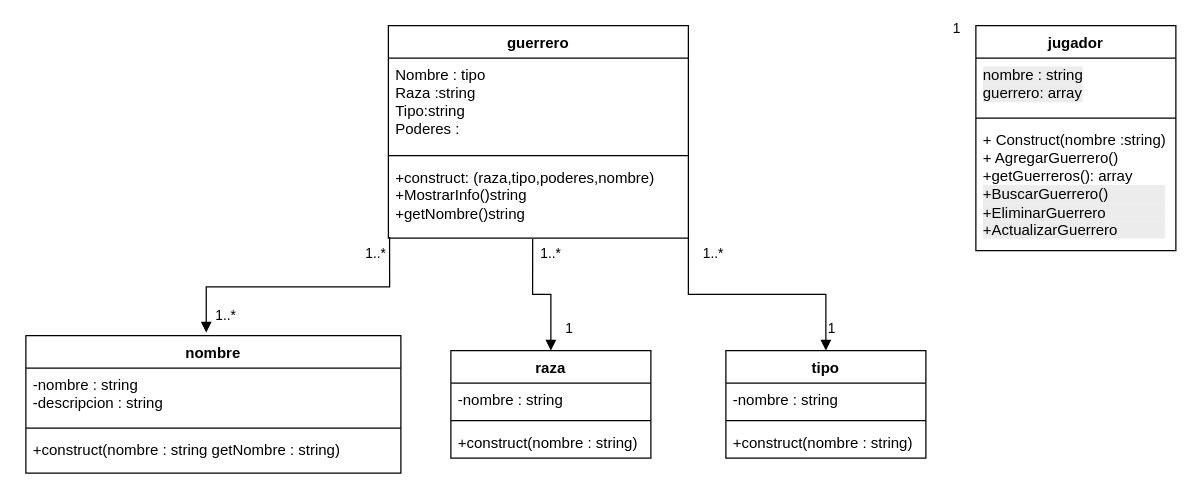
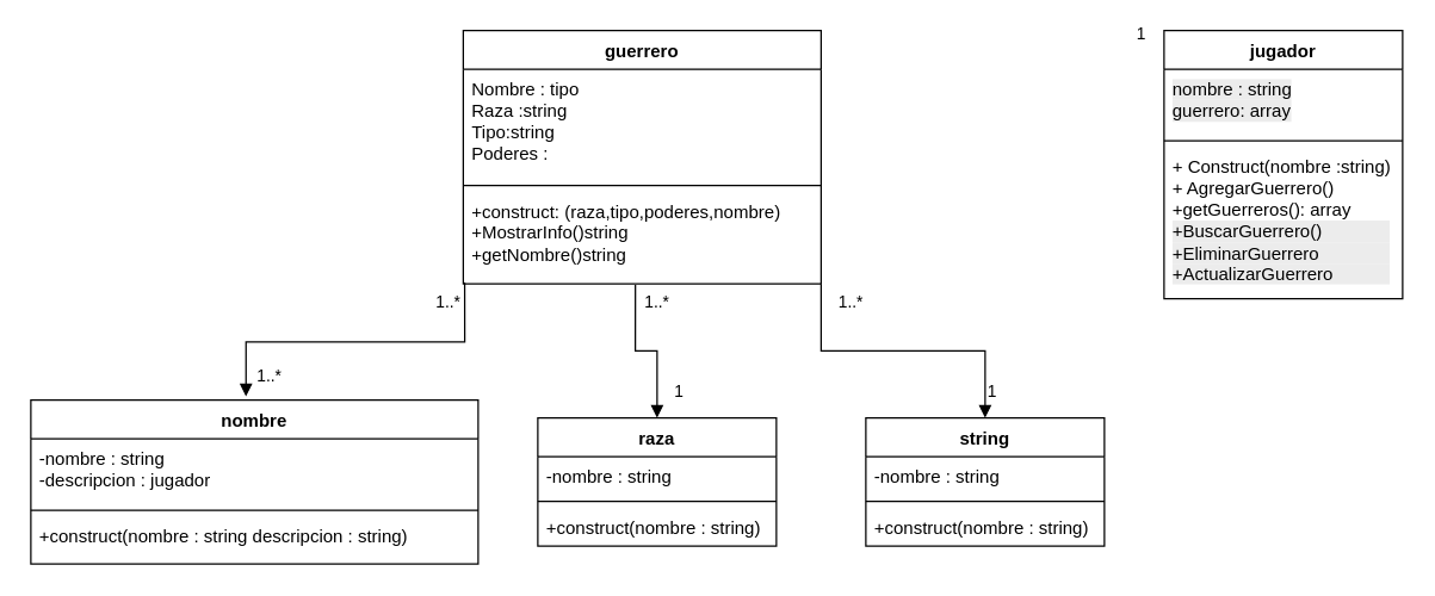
  <mxCell id="0" />
  <mxCell id="1" parent="0" />
  <mxCell id="2" value="jugador" style="swimlane;fontStyle=1;align=center;verticalAlign=top;childLayout=stackLayout;horizontal=1;startSize=26;horizontalStack=0;resizeParent=1;resizeParentMax=0;resizeLast=0;collapsible=1;marginBottom=0;whiteSpace=wrap;html=1;" vertex="1" parent="1"><mxGeometry x="780" y="20" width="160" height="180" as="geometry" /></mxCell>
  <mxCell id="3" value="&lt;span style=&quot;color: rgb(0, 0, 0); background-color: rgb(236, 236, 236); float: none; display: inline !important;&quot;&gt;nombre : string&lt;/span&gt;&lt;div style=&quot;color: rgb(0, 0, 0); background-color: rgb(236, 236, 236);&quot;&gt;guerrero: array&lt;/div&gt;" style="text;strokeColor=none;fillColor=none;align=left;verticalAlign=top;spacingLeft=4;spacingRight=4;overflow=hidden;rotatable=0;points=[[0,0.5],[1,0.5]];portConstraint=eastwest;whiteSpace=wrap;html=1;" vertex="1" parent="2"><mxGeometry y="26" width="160" height="44" as="geometry" /></mxCell>
  <mxCell id="4" value="" style="line;strokeWidth=1;fillColor=none;align=left;verticalAlign=middle;spacingTop=-1;spacingLeft=3;spacingRight=3;rotatable=0;labelPosition=right;points=[];portConstraint=eastwest;strokeColor=inherit;" vertex="1" parent="2"><mxGeometry y="70" width="160" height="8" as="geometry" /></mxCell>
  <mxCell id="5" value="&lt;div&gt;+ Construct(nombre :string)&lt;br&gt;+ AgregarGuerrero()&lt;br style=&quot;color: rgb(0, 0, 0); background-color: rgb(236, 236, 236);&quot;&gt;+getGuerreros(): array&amp;nbsp;&lt;/div&gt;&lt;div&gt;&lt;div style=&quot;color: rgb(0, 0, 0); background-color: rgb(236, 236, 236);&quot;&gt;+BuscarGuerrero()&lt;/div&gt;&lt;div style=&quot;color: rgb(0, 0, 0); background-color: rgb(236, 236, 236);&quot;&gt;+EliminarGuerrero&amp;nbsp;&lt;/div&gt;&lt;div style=&quot;color: rgb(0, 0, 0); background-color: rgb(236, 236, 236);&quot;&gt;+ActualizarGuerrero&lt;/div&gt;&lt;/div&gt;" style="text;strokeColor=none;fillColor=none;align=left;verticalAlign=top;spacingLeft=4;spacingRight=4;overflow=hidden;rotatable=0;points=[[0,0.5],[1,0.5]];portConstraint=eastwest;whiteSpace=wrap;html=1;" vertex="1" parent="2"><mxGeometry y="78" width="160" height="102" as="geometry" /></mxCell>
  <mxCell id="6" value="guerrero" style="swimlane;fontStyle=1;align=center;verticalAlign=top;childLayout=stackLayout;horizontal=1;startSize=26;horizontalStack=0;resizeParent=1;resizeParentMax=0;resizeLast=0;collapsible=1;marginBottom=0;whiteSpace=wrap;html=1;" vertex="1" parent="1"><mxGeometry x="310" y="20" width="240" height="170" as="geometry" /></mxCell>
  <mxCell id="7" value="Nombre : tipo&lt;div&gt;Raza :string&lt;/div&gt;&lt;div&gt;Tipo:string&lt;/div&gt;&lt;div&gt;Poderes :&lt;/div&gt;" style="text;strokeColor=none;fillColor=none;align=left;verticalAlign=top;spacingLeft=4;spacingRight=4;overflow=hidden;rotatable=0;points=[[0,0.5],[1,0.5]];portConstraint=eastwest;whiteSpace=wrap;html=1;" vertex="1" parent="6"><mxGeometry y="26" width="240" height="74" as="geometry" /></mxCell>
  <mxCell id="8" value="" style="line;strokeWidth=1;fillColor=none;align=left;verticalAlign=middle;spacingTop=-1;spacingLeft=3;spacingRight=3;rotatable=0;labelPosition=right;points=[];portConstraint=eastwest;strokeColor=inherit;" vertex="1" parent="6"><mxGeometry y="100" width="240" height="8" as="geometry" /></mxCell>
  <mxCell id="9" value="+construct: (raza,tipo,poderes,nombre)&amp;nbsp;&lt;div&gt;+MostrarInfo()string&lt;/div&gt;&lt;div&gt;+getNombre()string&lt;/div&gt;" style="text;strokeColor=none;fillColor=none;align=left;verticalAlign=top;spacingLeft=4;spacingRight=4;overflow=hidden;rotatable=0;points=[[0,0.5],[1,0.5]];portConstraint=eastwest;whiteSpace=wrap;html=1;" vertex="1" parent="6"><mxGeometry y="108" width="240" height="62" as="geometry" /></mxCell>
  <mxCell id="10" value="raza" style="swimlane;fontStyle=1;align=center;verticalAlign=top;childLayout=stackLayout;horizontal=1;startSize=26;horizontalStack=0;resizeParent=1;resizeParentMax=0;resizeLast=0;collapsible=1;marginBottom=0;whiteSpace=wrap;html=1;" vertex="1" parent="1"><mxGeometry x="360" y="280" width="160" height="86" as="geometry" /></mxCell>
  <mxCell id="11" value="-nombre : string" style="text;strokeColor=none;fillColor=none;align=left;verticalAlign=top;spacingLeft=4;spacingRight=4;overflow=hidden;rotatable=0;points=[[0,0.5],[1,0.5]];portConstraint=eastwest;whiteSpace=wrap;html=1;" vertex="1" parent="10"><mxGeometry y="26" width="160" height="26" as="geometry" /></mxCell>
  <mxCell id="12" value="" style="line;strokeWidth=1;fillColor=none;align=left;verticalAlign=middle;spacingTop=-1;spacingLeft=3;spacingRight=3;rotatable=0;labelPosition=right;points=[];portConstraint=eastwest;strokeColor=inherit;" vertex="1" parent="10"><mxGeometry y="52" width="160" height="8" as="geometry" /></mxCell>
  <mxCell id="13" value="+construct(nombre : string)" style="text;strokeColor=none;fillColor=none;align=left;verticalAlign=top;spacingLeft=4;spacingRight=4;overflow=hidden;rotatable=0;points=[[0,0.5],[1,0.5]];portConstraint=eastwest;whiteSpace=wrap;html=1;" vertex="1" parent="10"><mxGeometry y="60" width="160" height="26" as="geometry" /></mxCell>
- <mxCell id="14" value="tipo" style="swimlane;fontStyle=1;align=center;verticalAlign=top;childLayout=stackLayout;horizontal=1;startSize=26;horizontalStack=0;resizeParent=1;resizeParentMax=0;resizeLast=0;collapsible=1;marginBottom=0;whiteSpace=wrap;html=1;" vertex="1" parent="1"><mxGeometry x="580" y="280" width="160" height="86" as="geometry" /></mxCell>
+ <mxCell id="14" value="string" style="swimlane;fontStyle=1;align=center;verticalAlign=top;childLayout=stackLayout;horizontal=1;startSize=26;horizontalStack=0;resizeParent=1;resizeParentMax=0;resizeLast=0;collapsible=1;marginBottom=0;whiteSpace=wrap;html=1;" vertex="1" parent="1"><mxGeometry x="580" y="280" width="160" height="86" as="geometry" /></mxCell>
  <mxCell id="15" value="-nombre : string" style="text;strokeColor=none;fillColor=none;align=left;verticalAlign=top;spacingLeft=4;spacingRight=4;overflow=hidden;rotatable=0;points=[[0,0.5],[1,0.5]];portConstraint=eastwest;whiteSpace=wrap;html=1;" vertex="1" parent="14"><mxGeometry y="26" width="160" height="26" as="geometry" /></mxCell>
  <mxCell id="16" value="" style="line;strokeWidth=1;fillColor=none;align=left;verticalAlign=middle;spacingTop=-1;spacingLeft=3;spacingRight=3;rotatable=0;labelPosition=right;points=[];portConstraint=eastwest;strokeColor=inherit;" vertex="1" parent="14"><mxGeometry y="52" width="160" height="8" as="geometry" /></mxCell>
  <mxCell id="17" value="+construct(nombre : string)" style="text;strokeColor=none;fillColor=none;align=left;verticalAlign=top;spacingLeft=4;spacingRight=4;overflow=hidden;rotatable=0;points=[[0,0.5],[1,0.5]];portConstraint=eastwest;whiteSpace=wrap;html=1;" vertex="1" parent="14"><mxGeometry y="60" width="160" height="26" as="geometry" /></mxCell>
  <mxCell id="18" value="nombre" style="swimlane;fontStyle=1;align=center;verticalAlign=top;childLayout=stackLayout;horizontal=1;startSize=26;horizontalStack=0;resizeParent=1;resizeParentMax=0;resizeLast=0;collapsible=1;marginBottom=0;whiteSpace=wrap;html=1;" vertex="1" parent="1"><mxGeometry x="20" y="268" width="300" height="110" as="geometry" /></mxCell>
- <mxCell id="19" value="-nombre : string&lt;div&gt;-descripcion : string&lt;/div&gt;" style="text;strokeColor=none;fillColor=none;align=left;verticalAlign=top;spacingLeft=4;spacingRight=4;overflow=hidden;rotatable=0;points=[[0,0.5],[1,0.5]];portConstraint=eastwest;whiteSpace=wrap;html=1;" vertex="1" parent="18"><mxGeometry y="26" width="300" height="44" as="geometry" /></mxCell>
+ <mxCell id="19" value="-nombre : string&lt;div&gt;-descripcion : jugador&lt;/div&gt;" style="text;strokeColor=none;fillColor=none;align=left;verticalAlign=top;spacingLeft=4;spacingRight=4;overflow=hidden;rotatable=0;points=[[0,0.5],[1,0.5]];portConstraint=eastwest;whiteSpace=wrap;html=1;" vertex="1" parent="18"><mxGeometry y="26" width="300" height="44" as="geometry" /></mxCell>
  <mxCell id="20" value="" style="line;strokeWidth=1;fillColor=none;align=left;verticalAlign=middle;spacingTop=-1;spacingLeft=3;spacingRight=3;rotatable=0;labelPosition=right;points=[];portConstraint=eastwest;strokeColor=inherit;" vertex="1" parent="18"><mxGeometry y="70" width="300" height="8" as="geometry" /></mxCell>
- <mxCell id="21" value="+construct(nombre : string getNombre : string)" style="text;strokeColor=none;fillColor=none;align=left;verticalAlign=top;spacingLeft=4;spacingRight=4;overflow=hidden;rotatable=0;points=[[0,0.5],[1,0.5]];portConstraint=eastwest;whiteSpace=wrap;html=1;" vertex="1" parent="18"><mxGeometry y="78" width="300" height="32" as="geometry" /></mxCell>
+ <mxCell id="21" value="+construct(nombre : string descripcion : string)" style="text;strokeColor=none;fillColor=none;align=left;verticalAlign=top;spacingLeft=4;spacingRight=4;overflow=hidden;rotatable=0;points=[[0,0.5],[1,0.5]];portConstraint=eastwest;whiteSpace=wrap;html=1;" vertex="1" parent="18"><mxGeometry y="78" width="300" height="32" as="geometry" /></mxCell>
  <mxCell id="22" value="1" style="edgeLabel;resizable=0;html=1;align=left;verticalAlign=bottom;" connectable="0" vertex="1" parent="1"><mxGeometry x="760" y="30" as="geometry" /></mxCell>
  <mxCell id="23" value="" style="endArrow=block;endFill=1;html=1;edgeStyle=orthogonalEdgeStyle;align=left;verticalAlign=top;rounded=0;entryX=0.5;entryY=0;entryDx=0;entryDy=0;exitX=0.481;exitY=1.011;exitDx=0;exitDy=0;exitPerimeter=0;" edge="1" parent="1" source="9" target="10"><mxGeometry x="-1" relative="1" as="geometry"><mxPoint x="400" y="240" as="sourcePoint" /><mxPoint x="560" y="240" as="targetPoint" /></mxGeometry></mxCell>
  <mxCell id="24" value="1..*" style="edgeLabel;resizable=0;html=1;align=left;verticalAlign=bottom;" connectable="0" vertex="1" parent="23"><mxGeometry x="-1" relative="1" as="geometry"><mxPoint x="5" y="19" as="offset" /></mxGeometry></mxCell>
  <mxCell id="25" value="1" style="edgeLabel;resizable=0;html=1;align=left;verticalAlign=bottom;" connectable="0" vertex="1" parent="1"><mxGeometry x="450" y="270.002" as="geometry" /></mxCell>
  <mxCell id="26" value="" style="endArrow=block;endFill=1;html=1;edgeStyle=orthogonalEdgeStyle;align=left;verticalAlign=top;rounded=0;entryX=0.5;entryY=0;entryDx=0;entryDy=0;exitX=1;exitY=1;exitDx=0;exitDy=0;exitPerimeter=0;" edge="1" parent="1" source="9" target="14"><mxGeometry x="-1" relative="1" as="geometry"><mxPoint x="560" y="190" as="sourcePoint" /><mxPoint x="720" y="210" as="targetPoint" /></mxGeometry></mxCell>
  <mxCell id="27" value="1" style="edgeLabel;resizable=0;html=1;align=left;verticalAlign=bottom;" connectable="0" vertex="1" parent="1"><mxGeometry x="660" y="270" as="geometry" /></mxCell>
  <mxCell id="28" value="1..*" style="edgeLabel;resizable=0;html=1;align=left;verticalAlign=bottom;" connectable="0" vertex="1" parent="1"><mxGeometry x="560" y="210.002" as="geometry" /></mxCell>
  <mxCell id="29" value="" style="endArrow=block;endFill=1;html=1;edgeStyle=orthogonalEdgeStyle;align=left;verticalAlign=top;rounded=0;entryX=0.481;entryY=-0.022;entryDx=0;entryDy=0;entryPerimeter=0;exitX=0.004;exitY=0.986;exitDx=0;exitDy=0;exitPerimeter=0;" edge="1" parent="1" source="9" target="18"><mxGeometry x="-1" relative="1" as="geometry"><mxPoint x="100" y="200" as="sourcePoint" /><mxPoint x="260" y="200" as="targetPoint" /></mxGeometry></mxCell>
  <mxCell id="30" value="1..*" style="edgeLabel;resizable=0;html=1;align=left;verticalAlign=bottom;" connectable="0" vertex="1" parent="1"><mxGeometry x="290" y="210.002" as="geometry" /></mxCell>
  <mxCell id="31" value="1..*" style="edgeLabel;resizable=0;html=1;align=left;verticalAlign=bottom;" connectable="0" vertex="1" parent="1"><mxGeometry x="170" y="260.002" as="geometry" /></mxCell>
